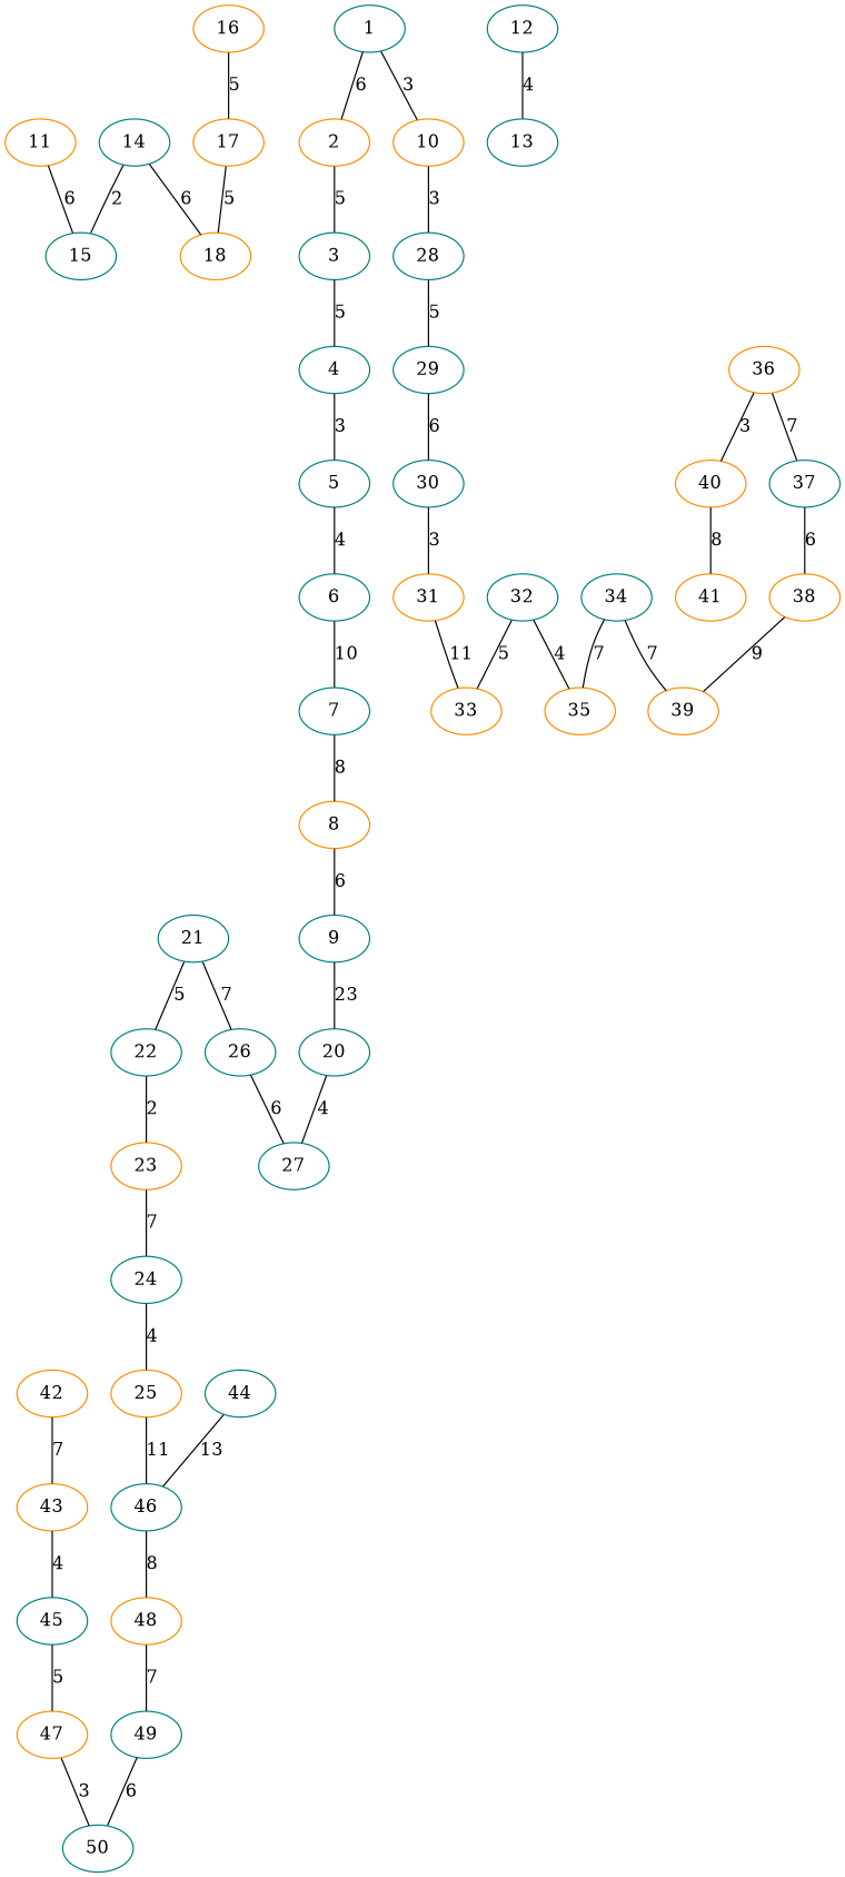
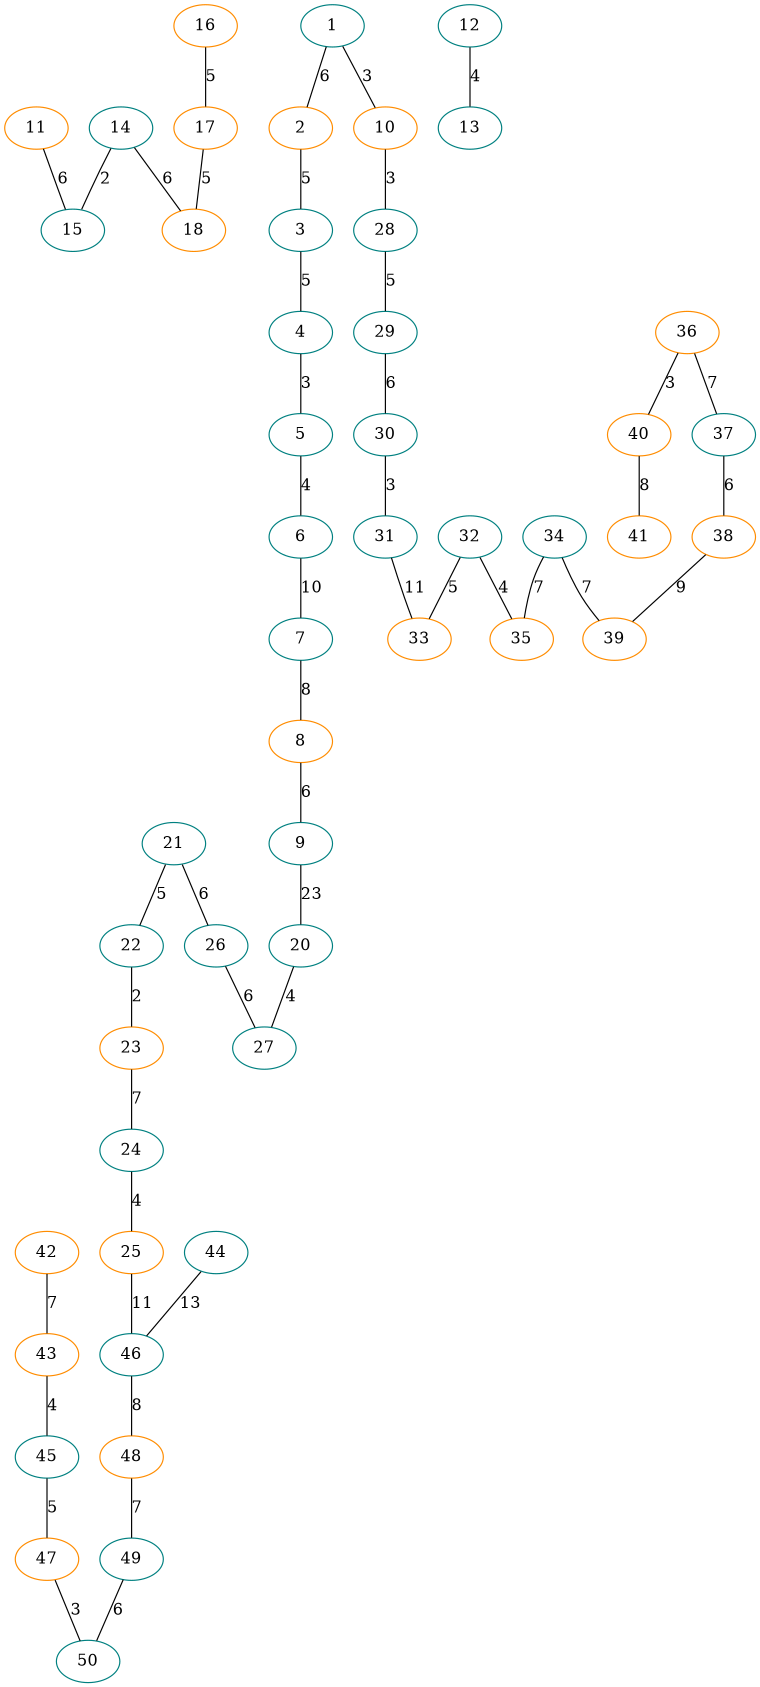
  graph {
    node [color=teal]
    14
    15
    18 [color=darkorange]
    23 [color=darkorange]
    22
    24
    25 [color=darkorange]
    30
-   31 [color=darkorange]
+   31
    33 [color=darkorange]
    4
    5
    6
    7
    10 [color=darkorange]
    28
    29
    47 [color=darkorange]
    50
    1
    2 [color=darkorange]
    3
    36 [color=darkorange]
    40 [color=darkorange]
    37
    41 [color=darkorange]
    38 [color=darkorange]
    12
    13
    46
    44
    43 [color=darkorange]
    45
    8 [color=darkorange]
    20
    27
    32
    35 [color=darkorange]
    11 [color=darkorange]
    21
    26
    17 [color=darkorange]
    16 [color=darkorange]
    9
    49
    39 [color=darkorange]
    42 [color=darkorange]
    48 [color=darkorange]
    34
    14 -- 15 [label=2]
    14 -- 18 [label=6]
    23 -- 24 [label=7]
    22 -- 23 [label=2]
    24 -- 25 [label=4]
    25 -- 46 [label=11]
    30 -- 31 [label=3]
    31 -- 33 [label=11]
    4 -- 5 [label=3]
    5 -- 6 [label=4]
    6 -- 7 [label=10]
    7 -- 8 [label=8]
    10 -- 28 [label=3]
    28 -- 29 [label=5]
    29 -- 30 [label=6]
    47 -- 50 [label=3]
    1 -- 10 [label=3]
    1 -- 2 [label=6]
    2 -- 3 [label=5]
    3 -- 4 [label=5]
    36 -- 40 [label=3]
    36 -- 37 [label=7]
    40 -- 41 [label=8]
    37 -- 38 [label=6]
    38 -- 39 [label=9]
    12 -- 13 [label=4]
    46 -- 48 [label=8]
    44 -- 46 [label=13]
    43 -- 45 [label=4]
    45 -- 47 [label=5]
    8 -- 9 [label=6]
    20 -- 27 [label=4]
    32 -- 33 [label=5]
    32 -- 35 [label=4]
    11 -- 15 [label=6]
    21 -- 22 [label=5]
-   21 -- 26 [label=7]
+   21 -- 26 [label=6]
    26 -- 27 [label=6]
    17 -- 18 [label=5]
    16 -- 17 [label=5]
    9 -- 20 [label=23]
    49 -- 50 [label=6]
    42 -- 43 [label=7]
    48 -- 49 [label=7]
    34 -- 35 [label=7]
    34 -- 39 [label=7]
  }
